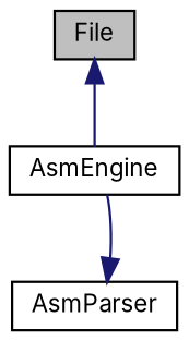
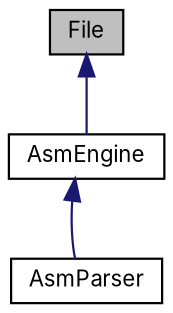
  digraph {
    fontname=Inter
    node [color=black fillcolor=white fontname=Inter fontsize=10 shape=record style=filled]
    edge [color=midnightblue dir=back fontname=Inter fontsize=10 labelfontname=Helvetica labelfontsize=10 style=solid]
    n1 [fillcolor=grey75 fontcolor=black height=0.2 label=File width=0.4]
    n2 [height=0.2 label=AsmEngine width=0.4]
    n3 [height=0.2 label=AsmParser width=0.4]
    n1 -> n2
-   n3 -> n2
+   n2 -> n3
  }
